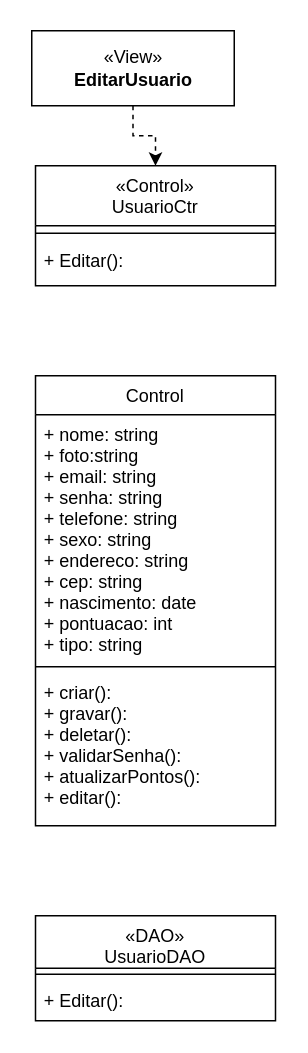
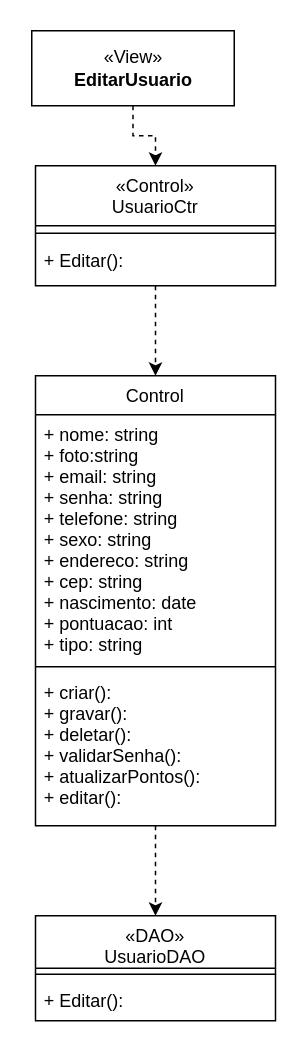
  <mxCell id="0" />
  <mxCell id="1" parent="0" />
+ <mxCell id="2" style="edgeStyle=orthogonalEdgeStyle;rounded=0;orthogonalLoop=1;jettySize=auto;html=1;exitX=0.5;exitY=1;exitDx=0;exitDy=0;entryX=0.5;entryY=0;entryDx=0;entryDy=0;dashed=1;" edge="1" parent="1" source="3" target="7"><mxGeometry relative="1" as="geometry" /></mxCell>
  <mxCell id="3" value="Control" style="swimlane;fontStyle=0;align=center;verticalAlign=top;childLayout=stackLayout;horizontal=1;startSize=26;horizontalStack=0;resizeParent=1;resizeLast=0;collapsible=1;marginBottom=0;rounded=0;shadow=0;strokeWidth=1;" vertex="1" parent="1"><mxGeometry x="23" y="250" width="160" height="300" as="geometry"><mxRectangle x="340" y="380" width="170" height="26" as="alternateBounds" /></mxGeometry></mxCell>
  <mxCell id="4" value="+ nome: string&#10;+ foto:string&#10;+ email: string&#10;+ senha: string&#10;+ telefone: string&#10;+ sexo: string&#10;+ endereco: string&#10;+ cep: string&#10;+ nascimento: date&#10;+ pontuacao: int&#10;+ tipo: string " style="text;align=left;verticalAlign=top;spacingLeft=4;spacingRight=4;overflow=hidden;rotatable=0;points=[[0,0.5],[1,0.5]];portConstraint=eastwest;" vertex="1" parent="3"><mxGeometry y="26" width="160" height="164" as="geometry" /></mxCell>
  <mxCell id="5" value="" style="line;html=1;strokeWidth=1;align=left;verticalAlign=middle;spacingTop=-1;spacingLeft=3;spacingRight=3;rotatable=0;labelPosition=right;points=[];portConstraint=eastwest;" vertex="1" parent="3"><mxGeometry y="190" width="160" height="8" as="geometry" /></mxCell>
  <mxCell id="6" value="+ criar(): &#10;+ gravar():&#10;+ deletar(): &#10;+ validarSenha():&#10;+ atualizarPontos():&#10;+ editar():" style="text;align=left;verticalAlign=top;spacingLeft=4;spacingRight=4;overflow=hidden;rotatable=0;points=[[0,0.5],[1,0.5]];portConstraint=eastwest;" vertex="1" parent="3"><mxGeometry y="198" width="160" height="102" as="geometry" /></mxCell>
  <mxCell id="7" value="«DAO»&#10;UsuarioDAO&#10;" style="swimlane;fontStyle=0;align=center;verticalAlign=top;childLayout=stackLayout;horizontal=1;startSize=35;horizontalStack=0;resizeParent=1;resizeLast=0;collapsible=1;marginBottom=0;rounded=0;shadow=0;strokeWidth=1;" vertex="1" parent="1"><mxGeometry x="23" y="610" width="160" height="70" as="geometry"><mxRectangle x="340" y="380" width="170" height="26" as="alternateBounds" /></mxGeometry></mxCell>
  <mxCell id="8" value="" style="line;html=1;strokeWidth=1;align=left;verticalAlign=middle;spacingTop=-1;spacingLeft=3;spacingRight=3;rotatable=0;labelPosition=right;points=[];portConstraint=eastwest;" vertex="1" parent="7"><mxGeometry y="35" width="160" height="8" as="geometry" /></mxCell>
  <mxCell id="9" value="+ Editar():&#10;" style="text;align=left;verticalAlign=top;spacingLeft=4;spacingRight=4;overflow=hidden;rotatable=0;points=[[0,0.5],[1,0.5]];portConstraint=eastwest;" vertex="1" parent="7"><mxGeometry y="43" width="160" height="27" as="geometry" /></mxCell>
  <mxCell id="10" style="edgeStyle=orthogonalEdgeStyle;rounded=0;orthogonalLoop=1;jettySize=auto;html=1;entryX=0.5;entryY=0;entryDx=0;entryDy=0;dashed=1;" edge="1" parent="1" source="11" target="13"><mxGeometry relative="1" as="geometry"><mxPoint x="173" y="85" as="targetPoint" /></mxGeometry></mxCell>
  <mxCell id="11" value="«View»&lt;br&gt;&lt;b&gt;EditarUsuario&lt;br&gt;&lt;/b&gt;" style="html=1;whiteSpace=wrap;" vertex="1" parent="1"><mxGeometry x="20.5" y="20" width="135" height="50" as="geometry" /></mxCell>
+ <mxCell id="12" style="edgeStyle=orthogonalEdgeStyle;rounded=0;orthogonalLoop=1;jettySize=auto;html=1;exitX=0.5;exitY=1;exitDx=0;exitDy=0;entryX=0.5;entryY=0;entryDx=0;entryDy=0;dashed=1;" edge="1" parent="1" source="13" target="3"><mxGeometry relative="1" as="geometry"><mxPoint x="145.5" y="110" as="sourcePoint" /><mxPoint x="103" y="280" as="targetPoint" /></mxGeometry></mxCell>
  <mxCell id="13" value="«Control»&#10;UsuarioCtr" style="swimlane;fontStyle=0;align=center;verticalAlign=top;childLayout=stackLayout;horizontal=1;startSize=40;horizontalStack=0;resizeParent=1;resizeLast=0;collapsible=1;marginBottom=0;rounded=0;shadow=0;strokeWidth=1;" vertex="1" parent="1"><mxGeometry x="23" y="110" width="160" height="80" as="geometry"><mxRectangle x="340" y="380" width="170" height="26" as="alternateBounds" /></mxGeometry></mxCell>
  <mxCell id="14" value="" style="line;html=1;strokeWidth=1;align=left;verticalAlign=middle;spacingTop=-1;spacingLeft=3;spacingRight=3;rotatable=0;labelPosition=right;points=[];portConstraint=eastwest;" vertex="1" parent="13"><mxGeometry y="40" width="160" height="10" as="geometry" /></mxCell>
  <mxCell id="15" value="+ Editar():&#10;" style="text;align=left;verticalAlign=top;spacingLeft=4;spacingRight=4;overflow=hidden;rotatable=0;points=[[0,0.5],[1,0.5]];portConstraint=eastwest;" vertex="1" parent="13"><mxGeometry y="50" width="160" height="30" as="geometry" /></mxCell>
